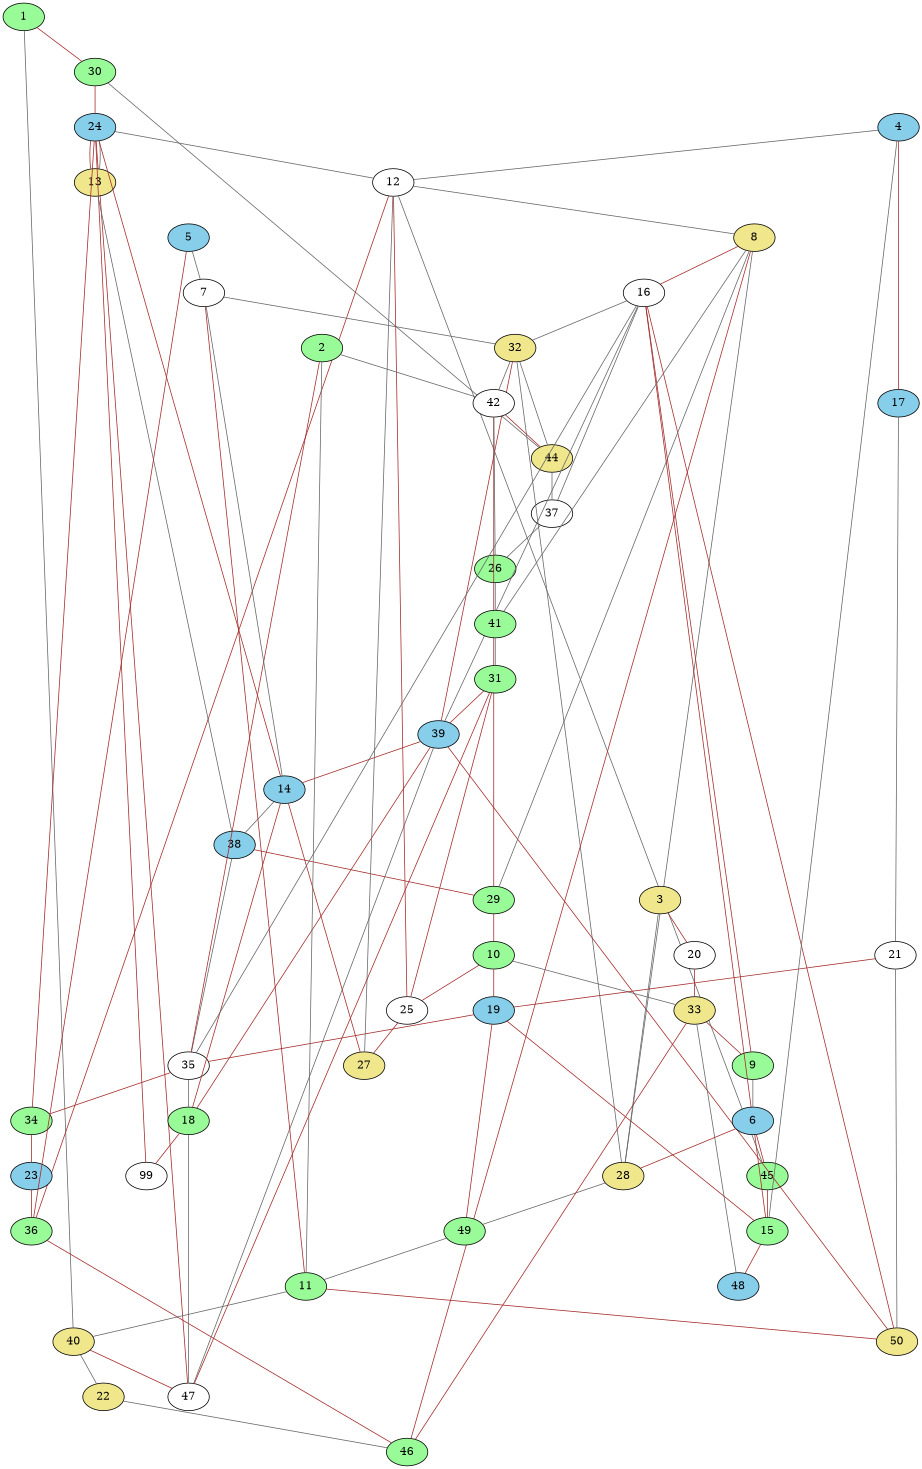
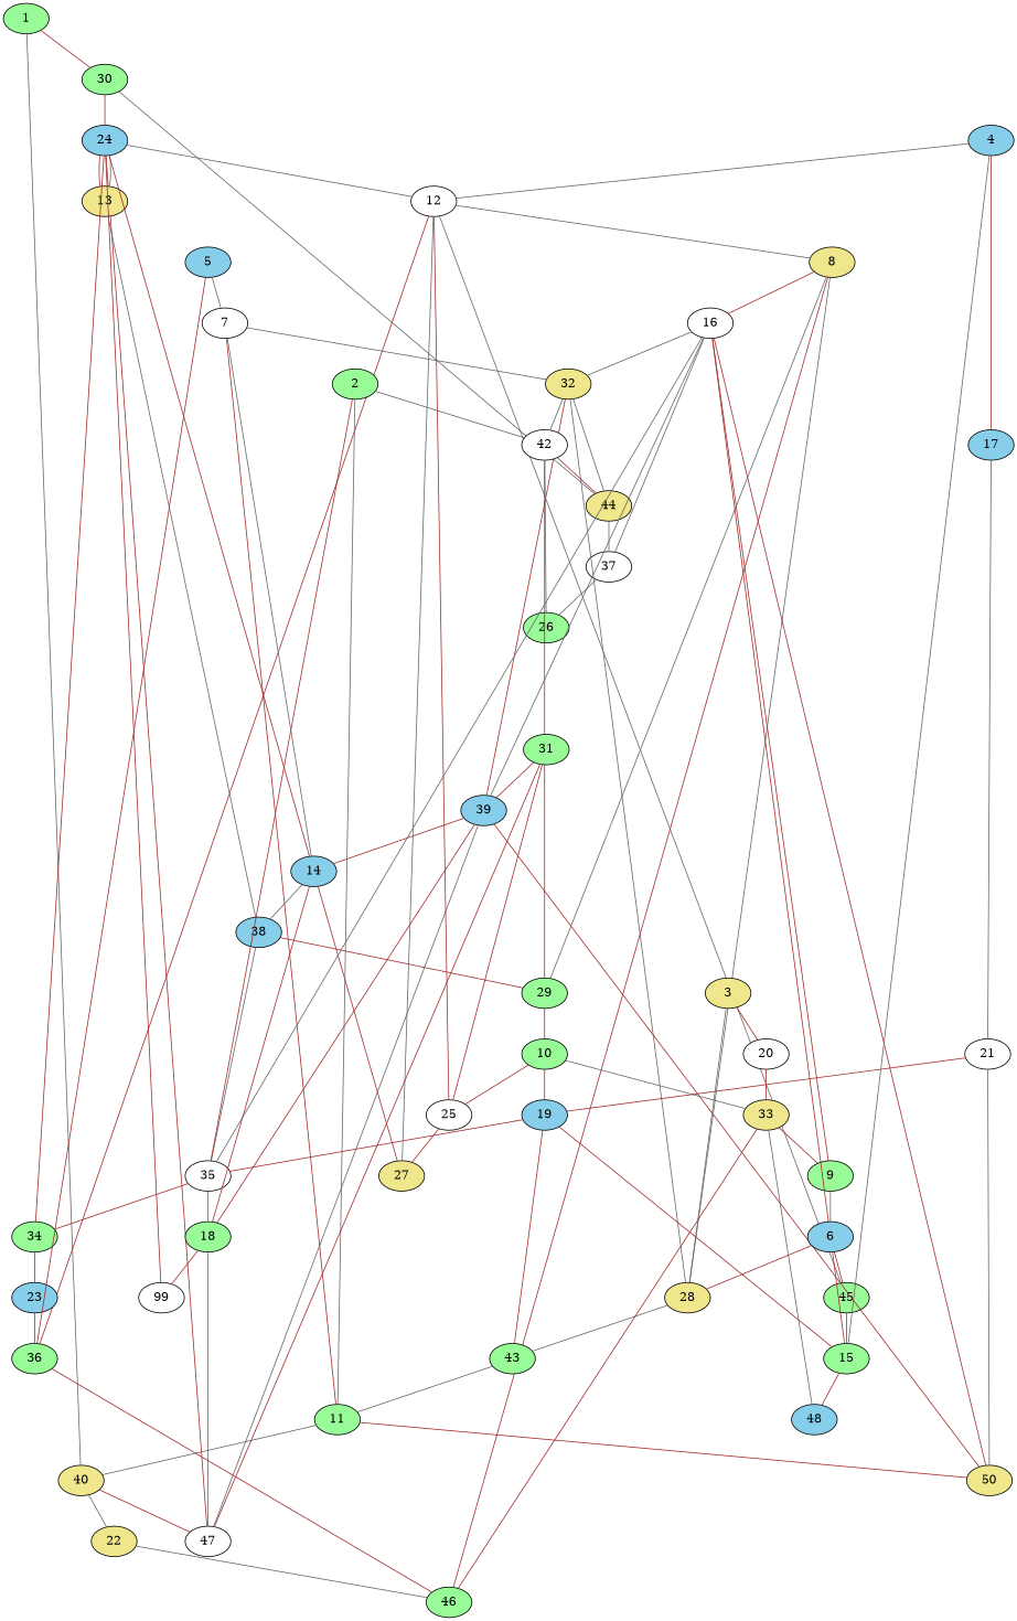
  graph {
    splines=line
    node [fillcolor=palegreen style=filled]
    edge [color=brown f=1]
    1 [height=0.5 width=0.75]
    30 [height=0.5 width=0.75]
    40 [fillcolor=khaki height=0.5 width=0.75]
    24 [fillcolor=skyblue height=0.5 width=0.75]
    44 [fillcolor=khaki height=0.5 width=0.75]
    47 [fillcolor=white height=0.5 width=0.75]
    22 [fillcolor=khaki height=0.5 width=0.75]
    12 [fillcolor=white height=0.5 width=0.75]
    13 [fillcolor=khaki height=0.5 width=0.75]
    n10 [fillcolor=white height=0.5 label=99 width=0.75]
    32 [fillcolor=khaki height=0.5 width=0.75]
    37 [fillcolor=white height=0.5 width=0.75]
    46 [height=0.5 width=0.75]
    8 [fillcolor=khaki height=0.5 width=0.75]
    36 [height=0.5 width=0.75]
    45 [height=0.5 width=0.75]
    38 [fillcolor=skyblue height=0.5 width=0.75]
    39 [fillcolor=skyblue height=0.5 width=0.75]
    42 [fillcolor=white height=0.5 width=0.75]
    28 [fillcolor=khaki height=0.5 width=0.75]
    16 [fillcolor=white height=0.5 width=0.75]
    26 [height=0.5 width=0.75]
    50 [fillcolor=khaki height=0.5 width=0.75]
    14 [fillcolor=skyblue height=0.5 width=0.75]
    18 [height=0.5 width=0.75]
    29 [height=0.5 width=0.75]
-   43 [height=0.5 width=0.75 label=49]
+   43 [height=0.5 width=0.75]
    10 [height=0.5 width=0.75]
    25 [fillcolor=white height=0.5 width=0.75]
    19 [fillcolor=skyblue height=0.5 width=0.75]
    33 [fillcolor=khaki height=0.5 width=0.75]
    27 [fillcolor=khaki height=0.5 width=0.75]
    35 [fillcolor=white height=0.5 width=0.75]
    15 [height=0.5 width=0.75]
    9 [height=0.5 width=0.75]
    48 [fillcolor=skyblue height=0.5 width=0.75]
    34 [height=0.5 width=0.75]
    11 [height=0.5 width=0.75]
    6 [fillcolor=skyblue height=0.5 width=0.75]
    17 [fillcolor=skyblue height=0.5 width=0.75]
    21 [fillcolor=white height=0.5 width=0.75]
    23 [fillcolor=skyblue height=0.5 width=0.75]
-   41 [height=0.5 width=0.75]
    2 [height=0.5 width=0.75]
    31 [height=0.5 width=0.75]
    3 [fillcolor=khaki height=0.5 width=0.75]
    20 [fillcolor=white height=0.5 width=0.75]
    4 [fillcolor=skyblue height=0.5 width=0.75]
    5 [fillcolor=skyblue height=0.5 width=0.75]
    7 [fillcolor=white height=0.5 width=0.75]
    1 -- 30
    1 -- 40 [color=gray40 f=14]
    30 -- 24
    30 -- 44 [color=gray40 f=15]
    40 -- 47
    40 -- 22 [color=gray40]
    24 -- 47 [f=12]
    24 -- 12 [color=gray40 f=19]
    24 -- 13
    24 -- n10
    44 -- 32 [color=gray40 f=15]
    44 -- 37 [color=gray40 f=2]
    22 -- 46 [color=gray40]
    12 -- 8 [color=gray40]
    12 -- 36 [f=5]
    12 -- 45 [color=gray40 f=16]
    13 -- 24 [color=gray40 f=19]
    13 -- 38 [color=gray40]
    32 -- 39 [f=13]
    32 -- 42 [color=gray40 f=15]
    32 -- 28 [color=gray40]
    37 -- 16 [color=gray40 f=14]
    37 -- 26 [color=gray40 f=2]
    8 -- 46
    8 -- 16 [f=18]
    36 -- 46 [f=4]
    45 -- 15 [f=2]
    38 -- 29
    38 -- 35 [color=gray40 f=15]
    39 -- 47 [color=gray40 f=10]
    39 -- 50 [f=2]
    39 -- 14 [f=2]
    39 -- 18 [f=17]
    42 -- 44 [f=2]
    42 -- 29 [f=12]
    28 -- 8 [color=gray40 f=18]
    28 -- 43 [color=gray40]
    16 -- 32 [color=gray40 f=14]
    16 -- 39 [color=gray40 f=8]
    16 -- 50 [f=2]
    26 -- 42 [color=gray40 f=15]
-   26 -- 41 [color=gray40 f=2]
    14 -- 24 [f=15]
    14 -- 38 [color=gray40 f=18]
    14 -- 18 [f=2]
    18 -- 47 [color=gray40 f=20]
    18 -- n10 [f=2]
    29 -- 8 [color=gray40 f=17]
    29 -- 10
    43 -- 11 [color=gray40]
    10 -- 25
    10 -- 19 [f=5]
    10 -- 33 [color=gray40]
    25 -- 12
    25 -- 27
    19 -- 43 [f=4]
    19 -- 35 [f=4]
    19 -- 15 [f=9]
    33 -- 46 [f=3]
    33 -- 9 [f=2]
    33 -- 48 [color=gray40 f=17]
    27 -- 12 [color=gray40]
    27 -- 14 [f=8]
    35 -- 16 [color=gray40 f=6]
    35 -- 18 [color=gray40 f=16]
    35 -- 34 [f=4]
    15 -- 16 [f=2]
    15 -- 48 [f=2]
    9 -- 16
    9 -- 6 [color=gray40 f=2]
    34 -- 24 [f=11]
    34 -- 23 [f=4]
    11 -- 40 [color=gray40]
    11 -- 50
    6 -- 45 [f=2]
    6 -- 28 [f=10]
    17 -- 21 [color=gray40 f=4]
    21 -- 50 [color=gray40 f=4]
    21 -- 19 [f=4]
    23 -- 36 [f=4]
-   41 -- 8 [color=gray40 f=16]
-   41 -- 31 [color=gray40 f=2]
    2 -- 42 [color=gray40 f=2]
    2 -- 35 [f=3]
    2 -- 11 [color=gray40 f=19]
    31 -- 47 [f=17]
    31 -- 39 [f=2]
    31 -- 25 [f=14]
    3 -- 28 [color=gray40 f=19]
    3 -- 20 [f=2]
    20 -- 33 [f=2]
    4 -- 12 [color=gray40 f=16]
    4 -- 15 [color=gray40 f=6]
    4 -- 17 [f=4]
    5 -- 36 [f=6]
    5 -- 7 [color=gray40]
    7 -- 32 [color=gray40]
    7 -- 14 [color=gray40 f=17]
    7 -- 11 [f=2]
  }
